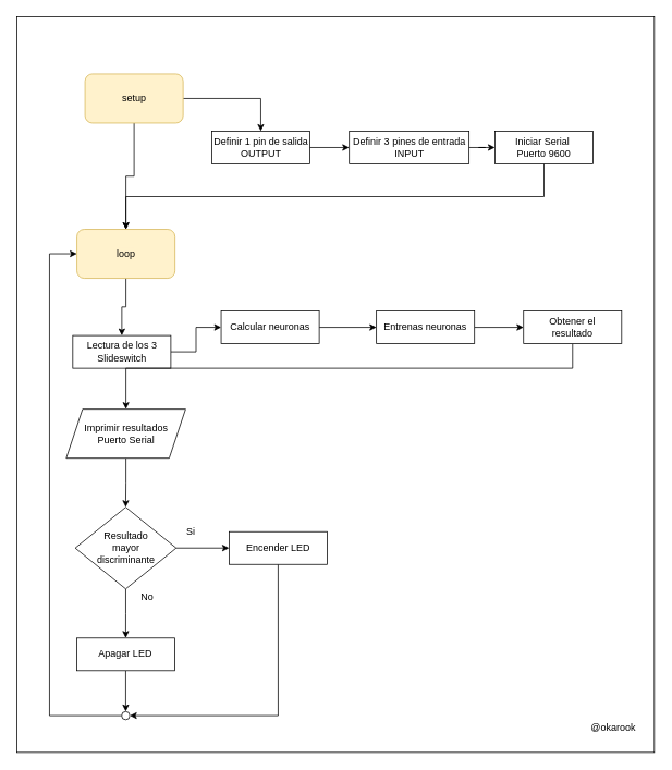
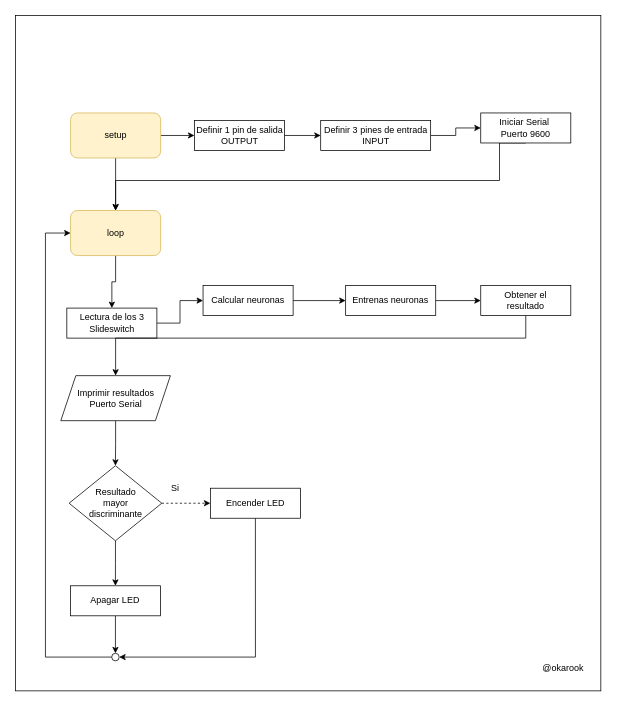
  <mxCell id="0" />
  <mxCell id="1" parent="0" />
  <mxCell id="2" value="" style="rounded=0;whiteSpace=wrap;html=1;" parent="1" vertex="1"><mxGeometry x="20" y="20" width="780" height="900" as="geometry" /></mxCell>
  <mxCell id="3" style="edgeStyle=orthogonalEdgeStyle;rounded=0;orthogonalLoop=1;jettySize=auto;html=1;" parent="1" source="5" target="10" edge="1"><mxGeometry relative="1" as="geometry"><mxPoint x="153.5" y="250" as="targetPoint" /></mxGeometry></mxCell>
  <mxCell id="4" style="edgeStyle=orthogonalEdgeStyle;rounded=0;orthogonalLoop=1;jettySize=auto;html=1;entryX=0.5;entryY=0;entryDx=0;entryDy=0;" parent="1" source="5" target="7" edge="1"><mxGeometry relative="1" as="geometry" /></mxCell>
- <mxCell id="5" value="&lt;font color=&quot;#030303&quot;&gt;setup&lt;/font&gt;" style="rounded=1;whiteSpace=wrap;html=1;fillColor=#fff2cc;strokeColor=#d6b656;" parent="1" vertex="1"><mxGeometry x="103.5" y="90" width="120" height="60" as="geometry" /></mxCell>
+ <mxCell id="5" value="&lt;font color=&quot;#030303&quot;&gt;setup&lt;/font&gt;" style="rounded=1;whiteSpace=wrap;html=1;fillColor=#fff2cc;strokeColor=#d6b656;" parent="1" vertex="1"><mxGeometry x="93.5" y="150" width="120" height="60" as="geometry" /></mxCell>
  <mxCell id="6" style="edgeStyle=orthogonalEdgeStyle;rounded=0;orthogonalLoop=1;jettySize=auto;html=1;entryX=0.5;entryY=0;entryDx=0;entryDy=0;" parent="1" source="7" target="23" edge="1"><mxGeometry relative="1" as="geometry"><mxPoint x="154" y="400" as="targetPoint" /></mxGeometry></mxCell>
  <mxCell id="7" value="&lt;span style=&quot;background-color: rgb(255 , 242 , 204)&quot;&gt;&lt;font color=&quot;#030303&quot;&gt;loop&lt;/font&gt;&lt;/span&gt;" style="rounded=1;whiteSpace=wrap;html=1;fillColor=#fff2cc;strokeColor=#d6b656;" parent="1" vertex="1"><mxGeometry x="93.5" y="280" width="120" height="60" as="geometry" /></mxCell>
  <mxCell id="8" style="edgeStyle=orthogonalEdgeStyle;rounded=0;orthogonalLoop=1;jettySize=auto;html=1;entryX=0.5;entryY=0;entryDx=0;entryDy=0;exitX=0.5;exitY=1;exitDx=0;exitDy=0;" parent="1" source="17" target="7" edge="1"><mxGeometry relative="1" as="geometry"><mxPoint x="483.5" y="200" as="sourcePoint" /><Array as="points"><mxPoint x="665" y="240" /><mxPoint x="154" y="240" /></Array></mxGeometry></mxCell>
  <mxCell id="9" value="" style="edgeStyle=orthogonalEdgeStyle;rounded=0;orthogonalLoop=1;jettySize=auto;html=1;" parent="1" source="10" target="12" edge="1"><mxGeometry relative="1" as="geometry" /></mxCell>
  <mxCell id="10" value="Definir 1 pin de salida&lt;br&gt;OUTPUT" style="rounded=0;whiteSpace=wrap;html=1;" parent="1" vertex="1"><mxGeometry x="258.5" y="160" width="120" height="40" as="geometry" /></mxCell>
  <mxCell id="11" style="edgeStyle=orthogonalEdgeStyle;rounded=0;orthogonalLoop=1;jettySize=auto;html=1;entryX=0;entryY=0.5;entryDx=0;entryDy=0;" parent="1" source="12" target="17" edge="1"><mxGeometry relative="1" as="geometry" /></mxCell>
  <mxCell id="12" value="Definir 3 pines de entrada INPUT" style="rounded=0;whiteSpace=wrap;html=1;" parent="1" vertex="1"><mxGeometry x="426.75" y="160" width="146.5" height="40" as="geometry" /></mxCell>
  <mxCell id="13" value="" style="edgeStyle=orthogonalEdgeStyle;rounded=0;orthogonalLoop=1;jettySize=auto;html=1;" parent="1" edge="1"><mxGeometry relative="1" as="geometry"><mxPoint x="278.5" y="420" as="sourcePoint" /></mxGeometry></mxCell>
  <mxCell id="14" value="@okarook" style="text;html=1;strokeColor=none;fillColor=none;align=center;verticalAlign=middle;whiteSpace=wrap;rounded=0;" parent="1" vertex="1"><mxGeometry x="725" y="880" width="50" height="20" as="geometry" /></mxCell>
  <mxCell id="15" style="edgeStyle=orthogonalEdgeStyle;rounded=0;orthogonalLoop=1;jettySize=auto;html=1;entryX=0;entryY=0.5;entryDx=0;entryDy=0;" parent="1" edge="1"><mxGeometry relative="1" as="geometry"><mxPoint x="534" y="777.5" as="sourcePoint" /></mxGeometry></mxCell>
  <mxCell id="16" style="edgeStyle=orthogonalEdgeStyle;rounded=0;orthogonalLoop=1;jettySize=auto;html=1;entryX=0;entryY=0.5;entryDx=0;entryDy=0;" parent="1" edge="1"><mxGeometry relative="1" as="geometry"><mxPoint x="370" y="777.5" as="sourcePoint" /></mxGeometry></mxCell>
- <mxCell id="17" value="Iniciar Serial&amp;nbsp;&lt;br&gt;Puerto 9600" style="rounded=0;whiteSpace=wrap;html=1;" parent="1" vertex="1"><mxGeometry x="605" y="160" width="120" height="40" as="geometry" /></mxCell>
+ <mxCell id="17" value="Iniciar Serial&amp;nbsp;&lt;br&gt;Puerto 9600" style="rounded=0;whiteSpace=wrap;html=1;" parent="1" vertex="1"><mxGeometry x="640" y="150" width="120" height="40" as="geometry" /></mxCell>
  <mxCell id="18" style="edgeStyle=orthogonalEdgeStyle;rounded=0;orthogonalLoop=1;jettySize=auto;html=1;entryX=0;entryY=0.5;entryDx=0;entryDy=0;exitX=0;exitY=0.5;exitDx=0;exitDy=0;" parent="1" source="20" target="7" edge="1"><mxGeometry relative="1" as="geometry"><Array as="points"><mxPoint x="60" y="875" /><mxPoint x="60" y="310" /></Array><mxPoint x="149" y="1369" as="sourcePoint" /></mxGeometry></mxCell>
- <mxCell id="19" value="No" style="text;html=1;strokeColor=none;fillColor=none;align=center;verticalAlign=middle;whiteSpace=wrap;rounded=0;" parent="1" vertex="1"><mxGeometry x="159.75" y="720" width="40" height="20" as="geometry" /></mxCell>
  <mxCell id="20" value="" style="ellipse;whiteSpace=wrap;html=1;aspect=fixed;" parent="1" vertex="1"><mxGeometry x="148.25" y="870" width="10" height="10" as="geometry" /></mxCell>
  <mxCell id="21" style="edgeStyle=orthogonalEdgeStyle;rounded=0;orthogonalLoop=1;jettySize=auto;html=1;entryX=1;entryY=0.5;entryDx=0;entryDy=0;exitX=0.5;exitY=1;exitDx=0;exitDy=0;" parent="1" source="35" target="20" edge="1"><mxGeometry relative="1" as="geometry"><mxPoint x="383.75" y="659.5" as="sourcePoint" /><mxPoint x="439.75" y="659.5" as="targetPoint" /><Array as="points"><mxPoint x="339.75" y="875" /></Array></mxGeometry></mxCell>
  <mxCell id="22" style="edgeStyle=orthogonalEdgeStyle;rounded=0;orthogonalLoop=1;jettySize=auto;html=1;" edge="1" parent="1" source="23" target="25"><mxGeometry relative="1" as="geometry" /></mxCell>
  <mxCell id="23" value="Lectura de los 3&lt;br&gt;Slideswitch" style="whiteSpace=wrap;html=1;rounded=0;" vertex="1" parent="1"><mxGeometry x="88.5" y="410" width="120" height="40" as="geometry" /></mxCell>
  <mxCell id="24" style="edgeStyle=orthogonalEdgeStyle;rounded=0;orthogonalLoop=1;jettySize=auto;html=1;entryX=0;entryY=0.5;entryDx=0;entryDy=0;" edge="1" parent="1" source="25" target="27"><mxGeometry relative="1" as="geometry" /></mxCell>
  <mxCell id="25" value="Calcular neuronas" style="whiteSpace=wrap;html=1;rounded=0;" vertex="1" parent="1"><mxGeometry x="270" y="380" width="120" height="40" as="geometry" /></mxCell>
  <mxCell id="26" style="edgeStyle=orthogonalEdgeStyle;rounded=0;orthogonalLoop=1;jettySize=auto;html=1;entryX=0;entryY=0.5;entryDx=0;entryDy=0;" edge="1" parent="1" source="27" target="29"><mxGeometry relative="1" as="geometry" /></mxCell>
  <mxCell id="27" value="Entrenas neuronas" style="whiteSpace=wrap;html=1;rounded=0;" vertex="1" parent="1"><mxGeometry x="460" y="380" width="120" height="40" as="geometry" /></mxCell>
  <mxCell id="28" style="edgeStyle=orthogonalEdgeStyle;rounded=0;orthogonalLoop=1;jettySize=auto;html=1;entryX=0.5;entryY=0;entryDx=0;entryDy=0;" edge="1" parent="1" source="29" target="31"><mxGeometry relative="1" as="geometry"><Array as="points"><mxPoint x="700" y="450" /><mxPoint x="154" y="450" /></Array></mxGeometry></mxCell>
  <mxCell id="29" value="Obtener el &lt;br&gt;resultado" style="whiteSpace=wrap;html=1;rounded=0;" vertex="1" parent="1"><mxGeometry x="640" y="380" width="120" height="40" as="geometry" /></mxCell>
  <mxCell id="30" style="edgeStyle=orthogonalEdgeStyle;rounded=0;orthogonalLoop=1;jettySize=auto;html=1;entryX=0.5;entryY=0;entryDx=0;entryDy=0;" edge="1" parent="1" source="31" target="34"><mxGeometry relative="1" as="geometry" /></mxCell>
  <mxCell id="31" value="Imprimir resultados&lt;br&gt;Puerto Serial" style="shape=parallelogram;perimeter=parallelogramPerimeter;whiteSpace=wrap;html=1;fixedSize=1;" vertex="1" parent="1"><mxGeometry x="80.5" y="500" width="146" height="60" as="geometry" /></mxCell>
- <mxCell id="32" style="edgeStyle=orthogonalEdgeStyle;rounded=0;orthogonalLoop=1;jettySize=auto;html=1;entryX=0;entryY=0.5;entryDx=0;entryDy=0;" edge="1" parent="1" source="34" target="35"><mxGeometry relative="1" as="geometry" /></mxCell>
+ <mxCell id="32" style="edgeStyle=orthogonalEdgeStyle;rounded=0;orthogonalLoop=1;jettySize=auto;html=1;entryX=0;entryY=0.5;entryDx=0;entryDy=0;dashed=1;" edge="1" parent="1" source="34" target="35"><mxGeometry relative="1" as="geometry" /></mxCell>
  <mxCell id="33" style="edgeStyle=orthogonalEdgeStyle;rounded=0;orthogonalLoop=1;jettySize=auto;html=1;entryX=0.5;entryY=0;entryDx=0;entryDy=0;" edge="1" parent="1" source="34" target="38"><mxGeometry relative="1" as="geometry" /></mxCell>
  <mxCell id="34" value="&lt;div&gt;Resultado&lt;/div&gt;&lt;div&gt;mayor&lt;/div&gt;&lt;div&gt;discriminante&lt;/div&gt;" style="rhombus;whiteSpace=wrap;html=1;" vertex="1" parent="1"><mxGeometry x="91.5" y="620" width="123.5" height="100" as="geometry" /></mxCell>
  <mxCell id="35" value="Encender LED" style="whiteSpace=wrap;html=1;rounded=0;" vertex="1" parent="1"><mxGeometry x="279.75" y="650" width="120" height="40" as="geometry" /></mxCell>
  <mxCell id="36" value="Si" style="text;html=1;strokeColor=none;fillColor=none;align=center;verticalAlign=middle;whiteSpace=wrap;rounded=0;" vertex="1" parent="1"><mxGeometry x="213.25" y="640" width="40" height="20" as="geometry" /></mxCell>
  <mxCell id="37" style="edgeStyle=orthogonalEdgeStyle;rounded=0;orthogonalLoop=1;jettySize=auto;html=1;entryX=0.5;entryY=0;entryDx=0;entryDy=0;" edge="1" parent="1" source="38" target="20"><mxGeometry relative="1" as="geometry" /></mxCell>
  <mxCell id="38" value="Apagar LED" style="whiteSpace=wrap;html=1;rounded=0;" vertex="1" parent="1"><mxGeometry x="93.25" y="780" width="120" height="40" as="geometry" /></mxCell>
